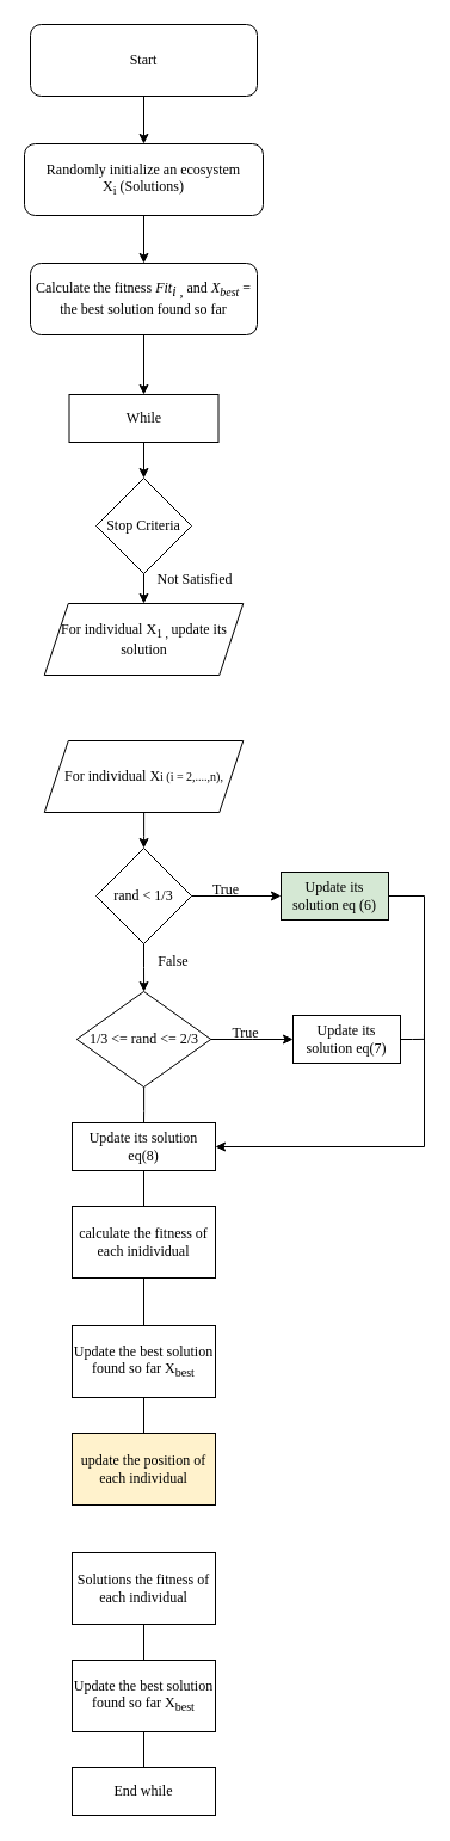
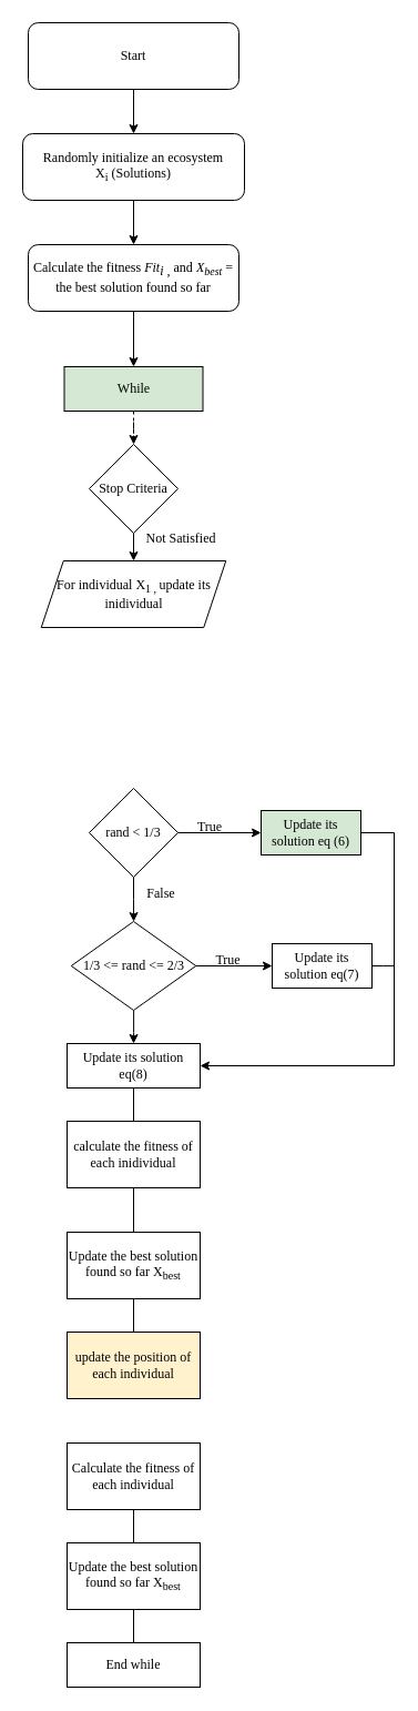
  <mxCell id="0" />
  <mxCell id="1" parent="0" />
  <mxCell id="2" style="edgeStyle=orthogonalEdgeStyle;rounded=0;orthogonalLoop=1;jettySize=auto;html=1;exitX=0.5;exitY=1;exitDx=0;exitDy=0;entryX=0.5;entryY=0;entryDx=0;entryDy=0;fontFamily=Times New Roman;fontSize=12;" parent="1" source="3" target="5" edge="1"><mxGeometry relative="1" as="geometry" /></mxCell>
  <mxCell id="3" value="&lt;font style=&quot;font-size: 12px&quot;&gt;Start&lt;/font&gt;" style="rounded=1;whiteSpace=wrap;html=1;fontFamily=Times New Roman;" parent="1" vertex="1"><mxGeometry x="25" y="20" width="190" height="60" as="geometry" /></mxCell>
  <mxCell id="4" value="" style="edgeStyle=orthogonalEdgeStyle;rounded=0;orthogonalLoop=1;jettySize=auto;html=1;fontFamily=Times New Roman;fontSize=12;" parent="1" source="5" target="7" edge="1"><mxGeometry relative="1" as="geometry" /></mxCell>
  <mxCell id="5" value="Randomly initialize an ecosystem X&lt;sub&gt;i&lt;/sub&gt;&amp;nbsp;(Solutions)" style="rounded=1;whiteSpace=wrap;html=1;fontFamily=Times New Roman;fontSize=12;" parent="1" vertex="1"><mxGeometry x="20" y="120" width="200" height="60" as="geometry" /></mxCell>
  <mxCell id="6" style="edgeStyle=orthogonalEdgeStyle;rounded=0;orthogonalLoop=1;jettySize=auto;html=1;exitX=0.5;exitY=1;exitDx=0;exitDy=0;entryX=0.5;entryY=0;entryDx=0;entryDy=0;fontFamily=Times New Roman;fontSize=12;" edge="1" parent="1" source="7" target="9"><mxGeometry relative="1" as="geometry" /></mxCell>
  <mxCell id="7" value="Calculate the fitness &lt;i&gt;Fit&lt;/i&gt;&lt;i style=&quot;vertical-align: sub&quot;&gt;i , &lt;/i&gt;and &lt;i&gt;X&lt;sub&gt;best&lt;/sub&gt;&amp;nbsp;&lt;/i&gt;= the best solution found so far" style="whiteSpace=wrap;html=1;fontFamily=Times New Roman;rounded=1;" parent="1" vertex="1"><mxGeometry x="25" y="220" width="190" height="60" as="geometry" /></mxCell>
- <mxCell id="8" value="" style="edgeStyle=orthogonalEdgeStyle;rounded=0;orthogonalLoop=1;jettySize=auto;html=1;fontFamily=Times New Roman;fontSize=12;" parent="1" source="9" target="11" edge="1"><mxGeometry relative="1" as="geometry" /></mxCell>
- <mxCell id="9" value="While" style="rounded=0;whiteSpace=wrap;html=1;fontFamily=Times New Roman;fontSize=12;" parent="1" vertex="1"><mxGeometry x="57.5" y="330" width="125" height="40" as="geometry" /></mxCell>
+ <mxCell id="8" value="" style="edgeStyle=orthogonalEdgeStyle;rounded=0;orthogonalLoop=1;jettySize=auto;html=1;fontFamily=Times New Roman;fontSize=12;dashed=1;" parent="1" source="9" target="11" edge="1"><mxGeometry relative="1" as="geometry" /></mxCell>
+ <mxCell id="9" value="While" style="rounded=0;whiteSpace=wrap;html=1;fontFamily=Times New Roman;fontSize=12;fillColor=#d5e8d4;" parent="1" vertex="1"><mxGeometry x="57.5" y="330" width="125" height="40" as="geometry" /></mxCell>
  <mxCell id="10" style="edgeStyle=orthogonalEdgeStyle;rounded=0;orthogonalLoop=1;jettySize=auto;html=1;exitX=0.5;exitY=1;exitDx=0;exitDy=0;entryX=0.5;entryY=0;entryDx=0;entryDy=0;fontFamily=Times New Roman;fontSize=12;" edge="1" parent="1" source="11" target="13"><mxGeometry relative="1" as="geometry" /></mxCell>
  <mxCell id="11" value="Stop Criteria" style="rhombus;whiteSpace=wrap;html=1;fontFamily=Times New Roman;rounded=0;" parent="1" vertex="1"><mxGeometry x="80" y="400" width="80" height="80" as="geometry" /></mxCell>
  <mxCell id="12" value="Not Satisfied" style="text;html=1;strokeColor=none;fillColor=none;align=center;verticalAlign=middle;whiteSpace=wrap;rounded=0;fontFamily=Times New Roman;fontSize=12;" parent="1" vertex="1"><mxGeometry x="123.25" y="470" width="80" height="30" as="geometry" /></mxCell>
- <mxCell id="13" value="For individual X&lt;sub&gt;1 , &lt;/sub&gt;update its solution" style="shape=parallelogram;perimeter=parallelogramPerimeter;whiteSpace=wrap;html=1;fixedSize=1;fontFamily=Times New Roman;fontSize=12;" parent="1" vertex="1"><mxGeometry x="36.75" y="505" width="166.5" height="60" as="geometry" /></mxCell>
- <mxCell id="14" value="" style="edgeStyle=orthogonalEdgeStyle;rounded=0;orthogonalLoop=1;jettySize=auto;html=1;fontFamily=Times New Roman;fontSize=12;" edge="1" parent="1" source="15" target="18"><mxGeometry relative="1" as="geometry" /></mxCell>
- <mxCell id="15" value="For individual X&lt;span style=&quot;font-size: 10px&quot;&gt;i (i = 2,....,n),&lt;/span&gt;" style="shape=parallelogram;perimeter=parallelogramPerimeter;whiteSpace=wrap;html=1;fixedSize=1;fontFamily=Times New Roman;fontSize=12;" parent="1" vertex="1"><mxGeometry x="36.75" y="620" width="166.5" height="60" as="geometry" /></mxCell>
+ <mxCell id="13" value="For individual X&lt;sub&gt;1 , &lt;/sub&gt;update its inidividual" style="shape=parallelogram;perimeter=parallelogramPerimeter;whiteSpace=wrap;html=1;fixedSize=1;fontFamily=Times New Roman;fontSize=12;" parent="1" vertex="1"><mxGeometry x="36.75" y="505" width="166.5" height="60" as="geometry" /></mxCell>
  <mxCell id="16" style="edgeStyle=orthogonalEdgeStyle;rounded=0;orthogonalLoop=1;jettySize=auto;html=1;exitX=1;exitY=0.5;exitDx=0;exitDy=0;fontFamily=Times New Roman;fontSize=12;" edge="1" parent="1" source="18" target="20"><mxGeometry relative="1" as="geometry"><mxPoint x="205" y="749.875" as="targetPoint" /></mxGeometry></mxCell>
  <mxCell id="17" value="" style="edgeStyle=orthogonalEdgeStyle;rounded=0;orthogonalLoop=1;jettySize=auto;html=1;fontFamily=Times New Roman;fontSize=12;" edge="1" parent="1" source="18" target="24"><mxGeometry relative="1" as="geometry" /></mxCell>
  <mxCell id="18" value="rand &amp;lt; 1/3" style="rhombus;whiteSpace=wrap;html=1;fontFamily=Times New Roman;" vertex="1" parent="1"><mxGeometry x="80" y="710" width="80" height="80" as="geometry" /></mxCell>
  <mxCell id="19" style="edgeStyle=orthogonalEdgeStyle;rounded=0;orthogonalLoop=1;jettySize=auto;html=1;exitX=1;exitY=0.5;exitDx=0;exitDy=0;entryX=1;entryY=0.5;entryDx=0;entryDy=0;fontFamily=Times New Roman;fontSize=12;" edge="1" parent="1" source="20" target="30"><mxGeometry relative="1" as="geometry"><Array as="points"><mxPoint x="355" y="750" /><mxPoint x="355" y="960" /></Array></mxGeometry></mxCell>
  <mxCell id="20" value="Update its solution eq (6)" style="rounded=0;whiteSpace=wrap;html=1;fontFamily=Times New Roman;fontSize=12;fillColor=#d5e8d4;" vertex="1" parent="1"><mxGeometry x="235" y="730" width="90" height="40" as="geometry" /></mxCell>
  <mxCell id="21" value="True" style="text;html=1;strokeColor=none;fillColor=none;align=center;verticalAlign=middle;whiteSpace=wrap;rounded=0;fontFamily=Times New Roman;fontSize=12;" vertex="1" parent="1"><mxGeometry x="159" y="730" width="60" height="30" as="geometry" /></mxCell>
  <mxCell id="22" value="" style="edgeStyle=orthogonalEdgeStyle;rounded=0;orthogonalLoop=1;jettySize=auto;html=1;fontFamily=Times New Roman;fontSize=12;" edge="1" parent="1" source="24"><mxGeometry relative="1" as="geometry"><mxPoint x="245" y="870" as="targetPoint" /></mxGeometry></mxCell>
- <mxCell id="23" value="" style="edgeStyle=orthogonalEdgeStyle;rounded=0;orthogonalLoop=1;jettySize=auto;html=1;fontFamily=Times New Roman;fontSize=12;endArrow=none;" edge="1" parent="1" source="24" target="30"><mxGeometry relative="1" as="geometry" /></mxCell>
+ <mxCell id="23" value="" style="edgeStyle=orthogonalEdgeStyle;rounded=0;orthogonalLoop=1;jettySize=auto;html=1;fontFamily=Times New Roman;fontSize=12;" edge="1" parent="1" source="24" target="30"><mxGeometry relative="1" as="geometry" /></mxCell>
  <mxCell id="24" value="1/3 &amp;lt;= rand &amp;lt;= 2/3" style="rhombus;whiteSpace=wrap;html=1;fontFamily=Times New Roman;" vertex="1" parent="1"><mxGeometry x="63.75" y="830" width="112.5" height="80" as="geometry" /></mxCell>
  <mxCell id="25" value="False" style="text;html=1;strokeColor=none;fillColor=none;align=center;verticalAlign=middle;whiteSpace=wrap;rounded=0;fontFamily=Times New Roman;fontSize=12;" vertex="1" parent="1"><mxGeometry x="115" y="790" width="60" height="30" as="geometry" /></mxCell>
  <mxCell id="26" value="True" style="text;html=1;strokeColor=none;fillColor=none;align=center;verticalAlign=middle;whiteSpace=wrap;rounded=0;fontFamily=Times New Roman;fontSize=12;" vertex="1" parent="1"><mxGeometry x="176.25" y="850" width="58.75" height="30" as="geometry" /></mxCell>
  <mxCell id="27" style="rounded=0;orthogonalLoop=1;jettySize=auto;html=1;exitX=1;exitY=0.5;exitDx=0;exitDy=0;fontFamily=Times New Roman;fontSize=12;endArrow=baseDash;endFill=0;" edge="1" parent="1" source="28"><mxGeometry relative="1" as="geometry"><mxPoint x="355" y="869.875" as="targetPoint" /><Array as="points"><mxPoint x="345" y="870" /></Array></mxGeometry></mxCell>
  <mxCell id="28" value="Update its solution eq(7)" style="rounded=0;whiteSpace=wrap;html=1;fontFamily=Times New Roman;fontSize=12;" vertex="1" parent="1"><mxGeometry x="245" y="850" width="90" height="40" as="geometry" /></mxCell>
  <mxCell id="29" value="" style="edgeStyle=none;rounded=0;orthogonalLoop=1;jettySize=auto;html=1;fontFamily=Times New Roman;fontSize=12;endArrow=baseDash;endFill=0;" edge="1" parent="1" source="30" target="32"><mxGeometry relative="1" as="geometry" /></mxCell>
  <mxCell id="30" value="Update its solution eq(8)" style="whiteSpace=wrap;html=1;fontFamily=Times New Roman;" vertex="1" parent="1"><mxGeometry x="60" y="940" width="120" height="40" as="geometry" /></mxCell>
  <mxCell id="31" value="" style="edgeStyle=none;rounded=0;orthogonalLoop=1;jettySize=auto;html=1;fontFamily=Times New Roman;fontSize=12;endArrow=baseDash;endFill=0;" edge="1" parent="1" source="32" target="34"><mxGeometry relative="1" as="geometry" /></mxCell>
  <mxCell id="32" value="calculate the fitness of each inidividual" style="whiteSpace=wrap;html=1;fontFamily=Times New Roman;" vertex="1" parent="1"><mxGeometry x="60" y="1010" width="120" height="60" as="geometry" /></mxCell>
  <mxCell id="33" value="" style="edgeStyle=none;rounded=0;orthogonalLoop=1;jettySize=auto;html=1;fontFamily=Times New Roman;fontSize=12;endArrow=baseDash;endFill=0;" edge="1" parent="1" source="34" target="35"><mxGeometry relative="1" as="geometry" /></mxCell>
  <mxCell id="34" value="Update the best solution found so far X&lt;sub&gt;best&lt;/sub&gt;" style="whiteSpace=wrap;html=1;fontFamily=Times New Roman;" vertex="1" parent="1"><mxGeometry x="60" y="1110" width="120" height="60" as="geometry" /></mxCell>
  <mxCell id="35" value="update the position of each individual" style="whiteSpace=wrap;html=1;fontFamily=Times New Roman;fillColor=#fff2cc;" vertex="1" parent="1"><mxGeometry x="60" y="1200" width="120" height="60" as="geometry" /></mxCell>
  <mxCell id="36" value="" style="edgeStyle=none;rounded=0;orthogonalLoop=1;jettySize=auto;html=1;fontFamily=Times New Roman;fontSize=12;endArrow=baseDash;endFill=0;" edge="1" parent="1" source="37" target="39"><mxGeometry relative="1" as="geometry" /></mxCell>
- <mxCell id="37" value="Solutions the fitness of each individual" style="whiteSpace=wrap;html=1;fontFamily=Times New Roman;" vertex="1" parent="1"><mxGeometry x="60" y="1300" width="120" height="60" as="geometry" /></mxCell>
+ <mxCell id="37" value="Calculate the fitness of each individual" style="whiteSpace=wrap;html=1;fontFamily=Times New Roman;" vertex="1" parent="1"><mxGeometry x="60" y="1300" width="120" height="60" as="geometry" /></mxCell>
  <mxCell id="38" value="" style="edgeStyle=none;rounded=0;orthogonalLoop=1;jettySize=auto;html=1;fontFamily=Times New Roman;fontSize=12;endArrow=baseDash;endFill=0;" edge="1" parent="1" source="39" target="40"><mxGeometry relative="1" as="geometry" /></mxCell>
  <mxCell id="39" value="Update the best solution found so far X&lt;sub&gt;best&lt;/sub&gt;" style="whiteSpace=wrap;html=1;fontFamily=Times New Roman;" vertex="1" parent="1"><mxGeometry x="60" y="1390" width="120" height="60" as="geometry" /></mxCell>
  <mxCell id="40" value="End while" style="whiteSpace=wrap;html=1;fontFamily=Times New Roman;" vertex="1" parent="1"><mxGeometry x="60" y="1480" width="120" height="40" as="geometry" /></mxCell>
